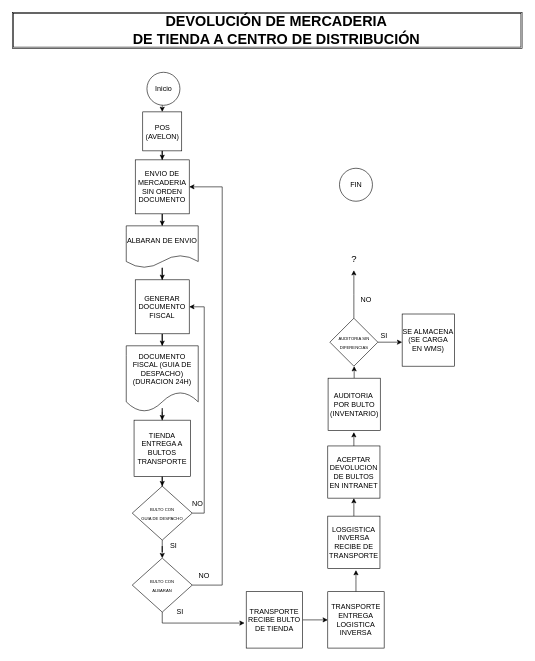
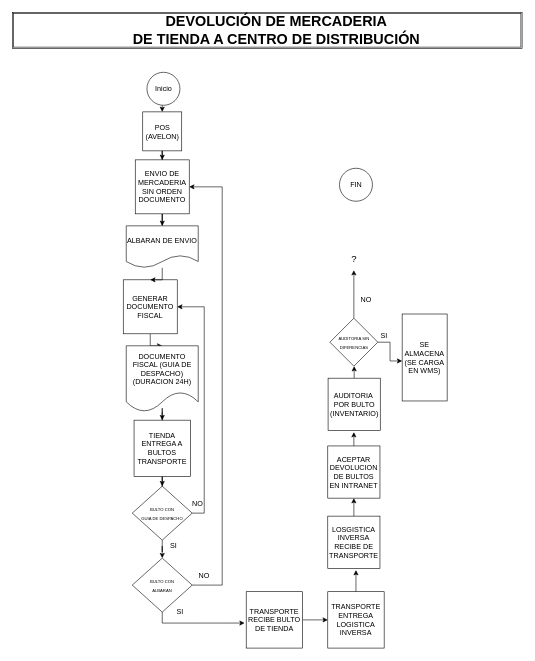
  <mxCell id="0" />
  <mxCell id="1" parent="0" />
  <mxCell id="2" style="edgeStyle=orthogonalEdgeStyle;rounded=0;orthogonalLoop=1;jettySize=auto;html=1;entryX=0.5;entryY=0;entryDx=0;entryDy=0;" edge="1" parent="1" source="3" target="5"><mxGeometry relative="1" as="geometry" /></mxCell>
  <mxCell id="3" value="POS (AVELON)" style="whiteSpace=wrap;html=1;aspect=fixed;" vertex="1" parent="1"><mxGeometry x="237.5" y="186" width="65" height="65" as="geometry" /></mxCell>
  <mxCell id="4" style="edgeStyle=orthogonalEdgeStyle;rounded=0;orthogonalLoop=1;jettySize=auto;html=1;entryX=0.5;entryY=0;entryDx=0;entryDy=0;" edge="1" parent="1" source="5" target="9"><mxGeometry relative="1" as="geometry" /></mxCell>
  <mxCell id="5" value="ENVIO DE MERCADERIA SIN ORDEN DOCUMENTO" style="whiteSpace=wrap;html=1;aspect=fixed;" vertex="1" parent="1"><mxGeometry x="225" y="266" width="90" height="90" as="geometry" /></mxCell>
  <mxCell id="6" style="edgeStyle=orthogonalEdgeStyle;rounded=0;orthogonalLoop=1;jettySize=auto;html=1;entryX=0.5;entryY=0;entryDx=0;entryDy=0;" edge="1" parent="1" source="7" target="11"><mxGeometry relative="1" as="geometry" /></mxCell>
- <mxCell id="7" value="GENERAR DOCUMENTO FISCAL" style="whiteSpace=wrap;html=1;aspect=fixed;" vertex="1" parent="1"><mxGeometry x="225" y="466" width="90" height="90" as="geometry" /></mxCell>
+ <mxCell id="7" value="GENERAR DOCUMENTO FISCAL" style="whiteSpace=wrap;html=1;aspect=fixed;" vertex="1" parent="1"><mxGeometry x="205" y="466" width="90" height="90" as="geometry" /></mxCell>
  <mxCell id="8" value="" style="edgeStyle=orthogonalEdgeStyle;rounded=0;orthogonalLoop=1;jettySize=auto;html=1;" edge="1" parent="1" source="9" target="7"><mxGeometry relative="1" as="geometry" /></mxCell>
  <mxCell id="9" value="ALBARAN DE ENVIO" style="shape=document;whiteSpace=wrap;html=1;boundedLbl=1;" vertex="1" parent="1"><mxGeometry x="210" y="376" width="120" height="70" as="geometry" /></mxCell>
  <mxCell id="10" style="edgeStyle=orthogonalEdgeStyle;rounded=0;orthogonalLoop=1;jettySize=auto;html=1;entryX=0.5;entryY=0;entryDx=0;entryDy=0;" edge="1" parent="1" source="11" target="17"><mxGeometry relative="1" as="geometry" /></mxCell>
  <mxCell id="11" value="DOCUMENTO FISCAL (GUIA DE DESPACHO) (DURACION 24H)" style="shape=document;whiteSpace=wrap;html=1;boundedLbl=1;" vertex="1" parent="1"><mxGeometry x="210" y="576" width="120" height="110" as="geometry" /></mxCell>
  <mxCell id="12" value="" style="shape=ext;double=1;rounded=0;whiteSpace=wrap;html=1;" vertex="1" parent="1"><mxGeometry width="850" height="60" as="geometry" x="20" y="20" /></mxCell>
  <mxCell id="13" value="DEVOLUCIÓN DE MERCADERIA &lt;br&gt;DE TIENDA A CENTRO DE DISTRIBUCIÓN" style="text;strokeColor=none;fillColor=none;html=1;fontSize=24;fontStyle=1;verticalAlign=middle;align=center;" vertex="1" parent="1"><mxGeometry x="410" y="30" width="100" height="40" as="geometry" /></mxCell>
  <mxCell id="14" value="Inicio" style="ellipse;whiteSpace=wrap;html=1;aspect=fixed;" vertex="1" parent="1"><mxGeometry x="244.5" y="120" width="55" height="55" as="geometry" /></mxCell>
  <mxCell id="15" value="" style="endArrow=classic;html=1;exitX=0.5;exitY=1;exitDx=0;exitDy=0;" edge="1" parent="1"><mxGeometry width="50" height="50" relative="1" as="geometry"><mxPoint x="270" y="175" as="sourcePoint" /><mxPoint x="270" y="186" as="targetPoint" /></mxGeometry></mxCell>
  <mxCell id="16" style="edgeStyle=orthogonalEdgeStyle;rounded=0;orthogonalLoop=1;jettySize=auto;html=1;entryX=0.5;entryY=0;entryDx=0;entryDy=0;" edge="1" parent="1" source="17" target="22"><mxGeometry relative="1" as="geometry" /></mxCell>
  <mxCell id="17" value="TIENDA ENTREGA A BULTOS TRANSPORTE" style="whiteSpace=wrap;html=1;aspect=fixed;" vertex="1" parent="1"><mxGeometry x="223" y="700" width="94" height="94" as="geometry" /></mxCell>
  <mxCell id="18" style="edgeStyle=orthogonalEdgeStyle;rounded=0;orthogonalLoop=1;jettySize=auto;html=1;" edge="1" parent="1" source="19"><mxGeometry relative="1" as="geometry"><mxPoint x="589.5" y="830" as="targetPoint" /></mxGeometry></mxCell>
  <mxCell id="19" value="LOSGISTICA INVERSA RECIBE DE TRANSPORTE" style="whiteSpace=wrap;html=1;aspect=fixed;" vertex="1" parent="1"><mxGeometry x="546" y="860" width="87" height="87" as="geometry" /></mxCell>
  <mxCell id="20" style="edgeStyle=orthogonalEdgeStyle;rounded=0;orthogonalLoop=1;jettySize=auto;html=1;entryX=1;entryY=0.5;entryDx=0;entryDy=0;" edge="1" parent="1" source="22" target="7"><mxGeometry relative="1" as="geometry"><mxPoint x="350" y="510" as="targetPoint" /><Array as="points"><mxPoint x="340" y="855" /><mxPoint x="340" y="511" /></Array></mxGeometry></mxCell>
  <mxCell id="21" style="edgeStyle=orthogonalEdgeStyle;rounded=0;orthogonalLoop=1;jettySize=auto;html=1;entryX=0.5;entryY=0;entryDx=0;entryDy=0;" edge="1" parent="1" source="22" target="27"><mxGeometry relative="1" as="geometry" /></mxCell>
  <mxCell id="22" value="&lt;font style=&quot;font-size: 7px&quot;&gt;BULTO CON &lt;br&gt;GUIA DE DESPACHO&lt;/font&gt;" style="rhombus;whiteSpace=wrap;html=1;" vertex="1" parent="1"><mxGeometry x="220" y="810" width="100" height="90" as="geometry" /></mxCell>
  <mxCell id="23" value="SI" style="text;html=1;strokeColor=none;fillColor=none;align=center;verticalAlign=middle;whiteSpace=wrap;rounded=0;" vertex="1" parent="1"><mxGeometry x="268.5" y="900" width="40" height="20" as="geometry" /></mxCell>
  <mxCell id="24" value="NO" style="text;html=1;strokeColor=none;fillColor=none;align=center;verticalAlign=middle;whiteSpace=wrap;rounded=0;" vertex="1" parent="1"><mxGeometry x="308.5" y="830" width="40" height="20" as="geometry" /></mxCell>
  <mxCell id="25" style="edgeStyle=orthogonalEdgeStyle;rounded=0;orthogonalLoop=1;jettySize=auto;html=1;entryX=1;entryY=0.5;entryDx=0;entryDy=0;" edge="1" parent="1" source="27" target="5"><mxGeometry relative="1" as="geometry"><mxPoint x="380" y="310" as="targetPoint" /><Array as="points"><mxPoint x="370" y="975" /><mxPoint x="370" y="311" /></Array></mxGeometry></mxCell>
  <mxCell id="26" style="edgeStyle=orthogonalEdgeStyle;rounded=0;orthogonalLoop=1;jettySize=auto;html=1;entryX=-0.029;entryY=0.556;entryDx=0;entryDy=0;entryPerimeter=0;" edge="1" parent="1" source="27" target="30"><mxGeometry relative="1" as="geometry"><mxPoint x="270" y="1040" as="targetPoint" /><Array as="points"><mxPoint x="270" y="1038" /></Array></mxGeometry></mxCell>
  <mxCell id="27" value="&lt;font style=&quot;font-size: 7px&quot;&gt;BULTO CON &lt;br&gt;ALBARAN&lt;/font&gt;" style="rhombus;whiteSpace=wrap;html=1;" vertex="1" parent="1"><mxGeometry x="220" y="930" width="100" height="90" as="geometry" /></mxCell>
  <mxCell id="28" value="NO" style="text;html=1;strokeColor=none;fillColor=none;align=center;verticalAlign=middle;whiteSpace=wrap;rounded=0;" vertex="1" parent="1"><mxGeometry x="320" y="950" width="40" height="20" as="geometry" /></mxCell>
  <mxCell id="29" style="edgeStyle=orthogonalEdgeStyle;rounded=0;orthogonalLoop=1;jettySize=auto;html=1;entryX=0;entryY=0.5;entryDx=0;entryDy=0;" edge="1" parent="1" source="30" target="32"><mxGeometry relative="1" as="geometry" /></mxCell>
  <mxCell id="30" value="TRANSPORTE RECIBE BULTO DE TIENDA" style="whiteSpace=wrap;html=1;aspect=fixed;" vertex="1" parent="1"><mxGeometry x="410" y="986" width="94" height="94" as="geometry" /></mxCell>
  <mxCell id="31" style="edgeStyle=orthogonalEdgeStyle;rounded=0;orthogonalLoop=1;jettySize=auto;html=1;" edge="1" parent="1" source="32"><mxGeometry relative="1" as="geometry"><mxPoint x="593" y="950" as="targetPoint" /></mxGeometry></mxCell>
  <mxCell id="32" value="TRANSPORTE ENTREGA LOGISTICA INVERSA" style="whiteSpace=wrap;html=1;aspect=fixed;" vertex="1" parent="1"><mxGeometry x="546" y="986" width="94" height="94" as="geometry" /></mxCell>
  <mxCell id="33" value="SI" style="text;html=1;strokeColor=none;fillColor=none;align=center;verticalAlign=middle;whiteSpace=wrap;rounded=0;" vertex="1" parent="1"><mxGeometry x="280" y="1010" width="40" height="20" as="geometry" /></mxCell>
  <mxCell id="34" style="edgeStyle=orthogonalEdgeStyle;rounded=0;orthogonalLoop=1;jettySize=auto;html=1;entryX=0.5;entryY=1;entryDx=0;entryDy=0;" edge="1" parent="1" source="35" target="38"><mxGeometry relative="1" as="geometry" /></mxCell>
  <mxCell id="35" value="AUDITORIA&amp;nbsp;&lt;br&gt;POR BULTO (INVENTARIO)" style="whiteSpace=wrap;html=1;aspect=fixed;" vertex="1" parent="1"><mxGeometry x="546.5" y="630" width="87" height="87" as="geometry" /></mxCell>
  <mxCell id="36" style="edgeStyle=orthogonalEdgeStyle;rounded=0;orthogonalLoop=1;jettySize=auto;html=1;entryX=0;entryY=0.54;entryDx=0;entryDy=0;entryPerimeter=0;" edge="1" parent="1" source="38" target="41"><mxGeometry relative="1" as="geometry" /></mxCell>
  <mxCell id="37" style="edgeStyle=orthogonalEdgeStyle;rounded=0;orthogonalLoop=1;jettySize=auto;html=1;" edge="1" parent="1" source="38"><mxGeometry relative="1" as="geometry"><mxPoint x="589.5" y="450" as="targetPoint" /></mxGeometry></mxCell>
  <mxCell id="38" value="&lt;font style=&quot;font-size: 7px&quot;&gt;AUDITORIA SIN DIFERENCIAS&lt;/font&gt;" style="rhombus;whiteSpace=wrap;html=1;" vertex="1" parent="1"><mxGeometry x="549.5" y="530" width="80" height="80" as="geometry" /></mxCell>
  <mxCell id="39" style="edgeStyle=orthogonalEdgeStyle;rounded=0;orthogonalLoop=1;jettySize=auto;html=1;" edge="1" parent="1" source="40"><mxGeometry relative="1" as="geometry"><mxPoint x="589.5" y="720" as="targetPoint" /></mxGeometry></mxCell>
  <mxCell id="40" value="ACEPTAR DEVOLUCION DE BULTOS EN INTRANET" style="whiteSpace=wrap;html=1;aspect=fixed;" vertex="1" parent="1"><mxGeometry x="546" y="743" width="87" height="87" as="geometry" /></mxCell>
- <mxCell id="41" value="SE ALMACENA (SE CARGA EN WMS)" style="whiteSpace=wrap;html=1;aspect=fixed;" vertex="1" parent="1"><mxGeometry x="670" y="523" width="87" height="87" as="geometry" /></mxCell>
+ <mxCell id="41" value="SE ALMACENA (SE CARGA EN WMS)" style="whiteSpace=wrap;html=1;aspect=fixed;" vertex="1" parent="1"><mxGeometry x="670" y="523" width="75" height="145" as="geometry" /></mxCell>
  <mxCell id="42" value="NO" style="text;html=1;strokeColor=none;fillColor=none;align=center;verticalAlign=middle;whiteSpace=wrap;rounded=0;" vertex="1" parent="1"><mxGeometry x="589.5" y="490" width="40" height="20" as="geometry" /></mxCell>
  <mxCell id="43" value="&lt;font style=&quot;font-size: 16px&quot;&gt;?&lt;/font&gt;" style="text;html=1;strokeColor=none;fillColor=none;align=center;verticalAlign=middle;whiteSpace=wrap;rounded=0;" vertex="1" parent="1"><mxGeometry x="570" y="420" width="40" height="20" as="geometry" /></mxCell>
  <mxCell id="44" value="SI" style="text;html=1;strokeColor=none;fillColor=none;align=center;verticalAlign=middle;whiteSpace=wrap;rounded=0;" vertex="1" parent="1"><mxGeometry x="620" y="550" width="40" height="20" as="geometry" /></mxCell>
  <mxCell id="45" value="FIN" style="ellipse;whiteSpace=wrap;html=1;aspect=fixed;" vertex="1" parent="1"><mxGeometry x="565.5" y="280" width="55" height="55" as="geometry" /></mxCell>
